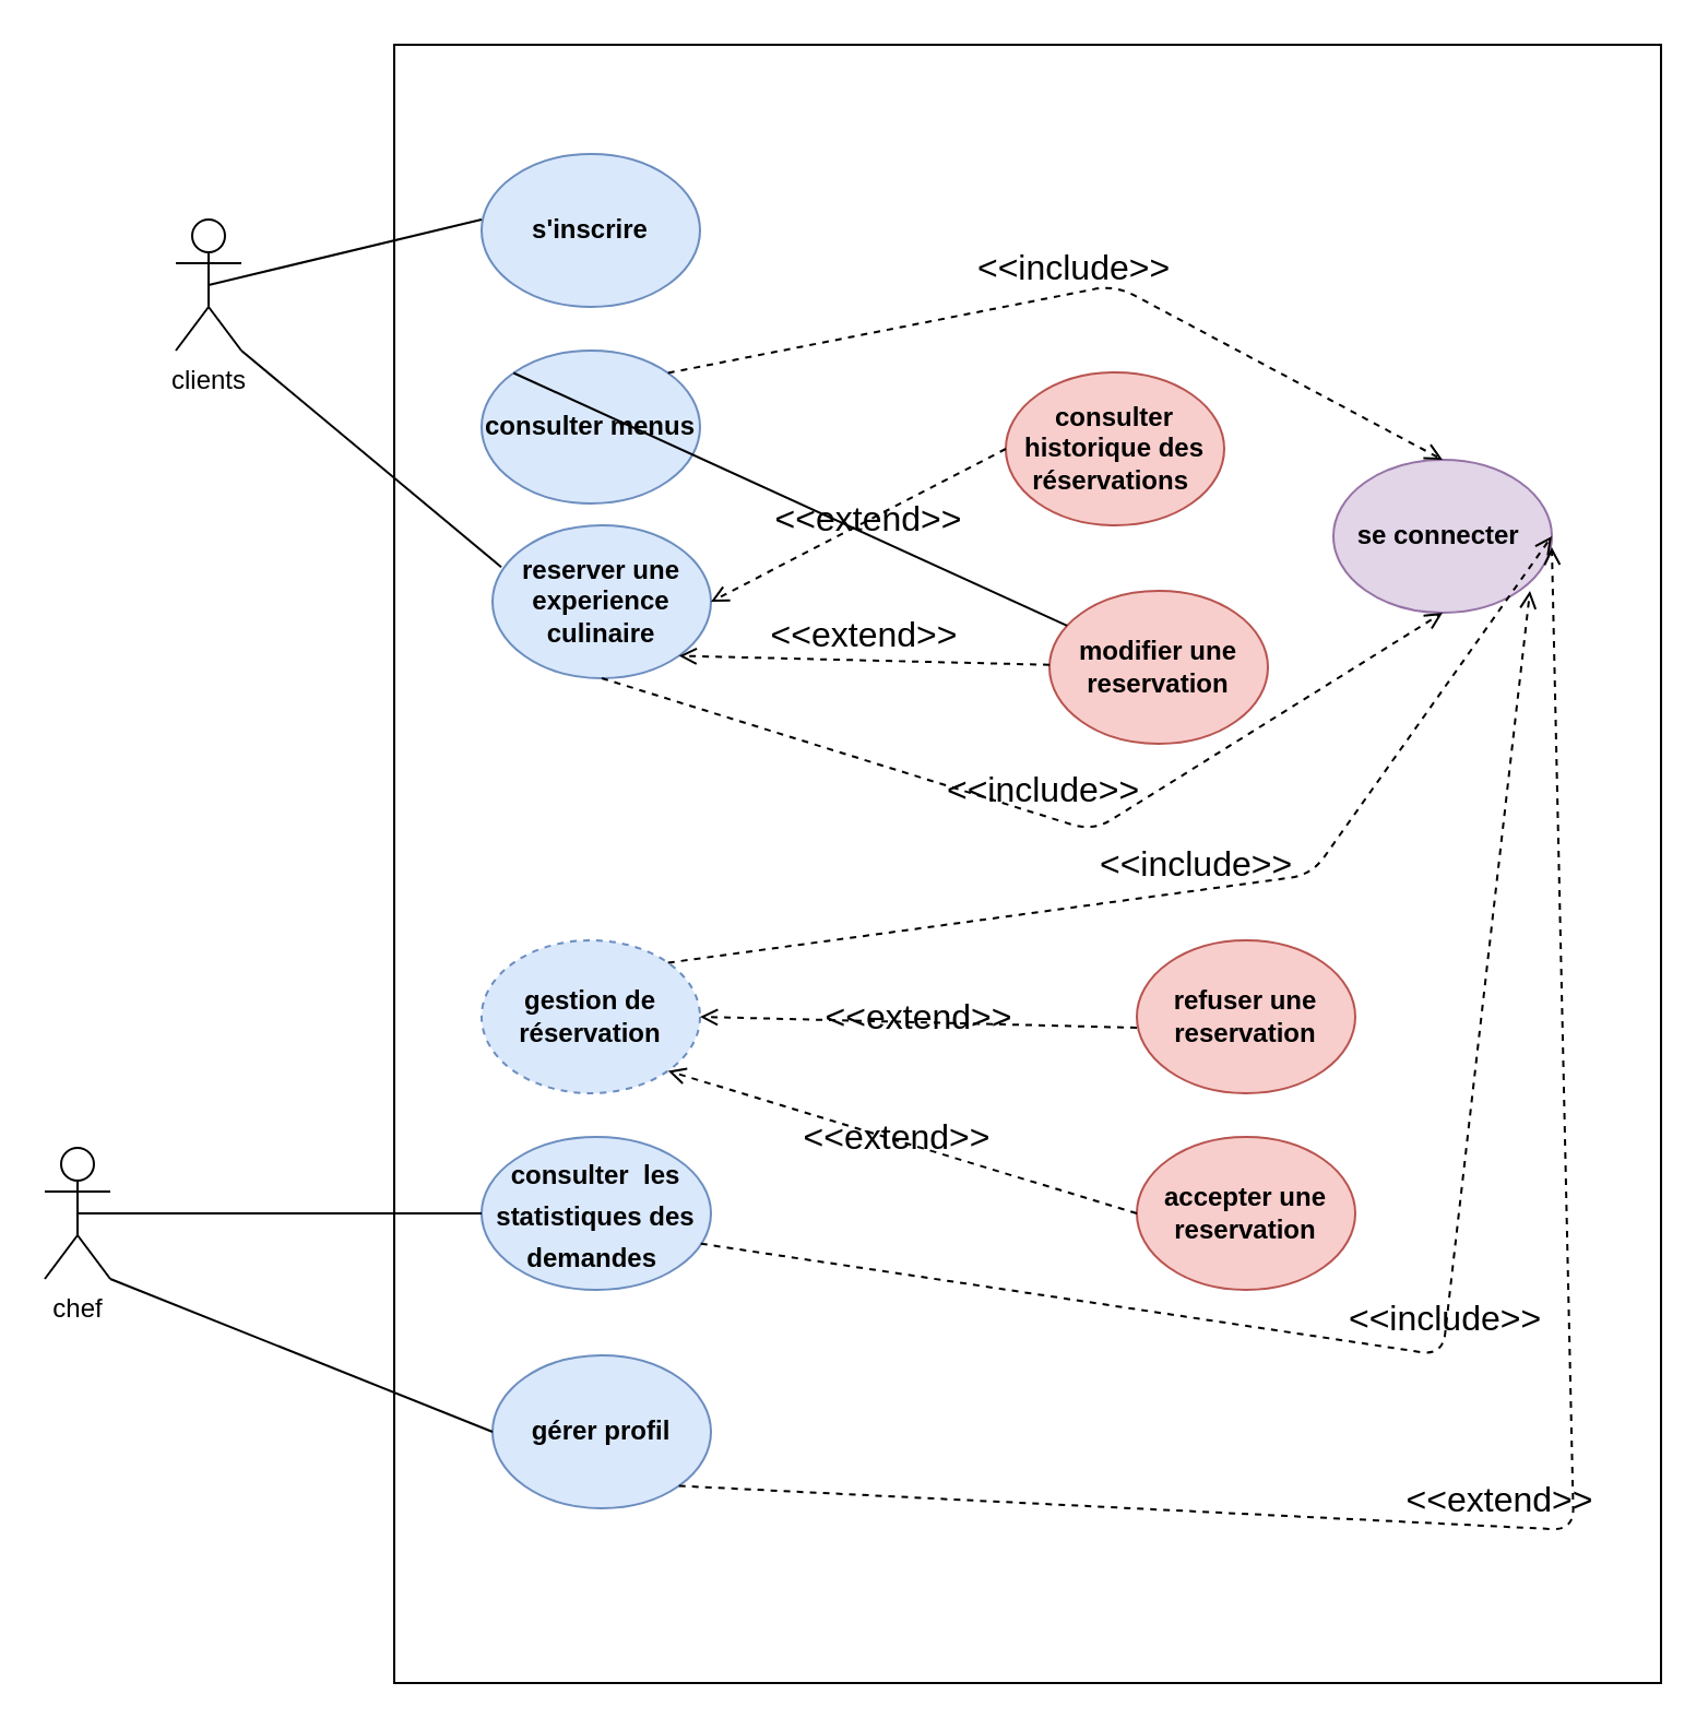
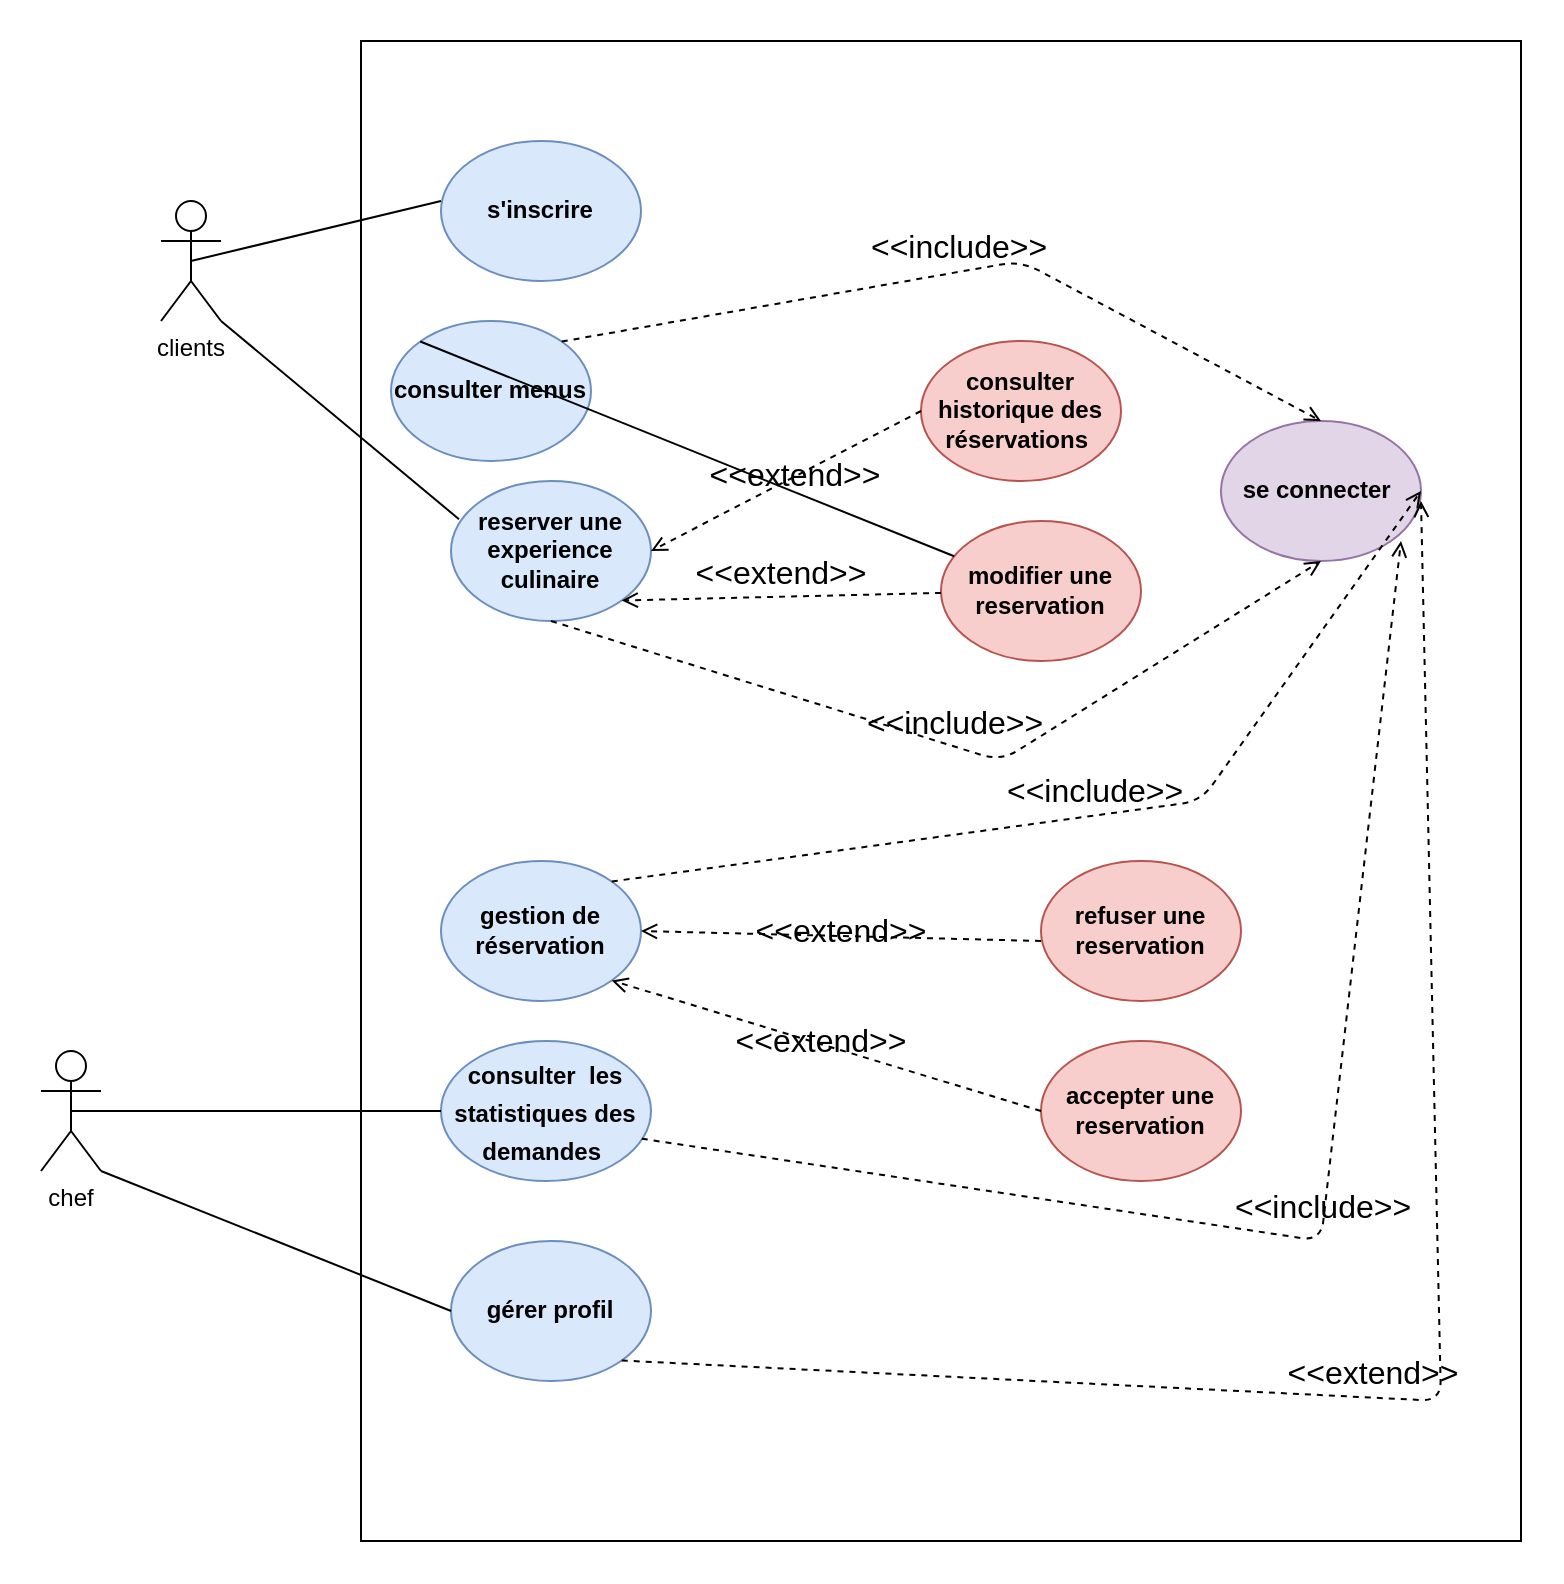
  <mxCell id="0" />
  <mxCell id="1" parent="0" />
  <mxCell id="2" value="" style="rounded=0;whiteSpace=wrap;html=1;" parent="1" vertex="1"><mxGeometry x="180" y="20" width="580" height="750" as="geometry" /></mxCell>
  <mxCell id="3" value="clients" style="shape=umlActor;verticalLabelPosition=bottom;verticalAlign=top;html=1;outlineConnect=0;" parent="1" vertex="1"><mxGeometry x="80" y="100" width="30" height="60" as="geometry" /></mxCell>
  <mxCell id="4" value="chef" style="shape=umlActor;verticalLabelPosition=bottom;verticalAlign=top;html=1;outlineConnect=0;" parent="1" vertex="1"><mxGeometry x="20" y="525" width="30" height="60" as="geometry" /></mxCell>
  <mxCell id="5" value="&lt;b&gt;s'inscrire&lt;/b&gt;" style="ellipse;whiteSpace=wrap;html=1;fillColor=#dae8fc;strokeColor=#6c8ebf;" parent="1" vertex="1"><mxGeometry x="220" y="70" width="100" height="70" as="geometry" /></mxCell>
- <mxCell id="6" value="&lt;b&gt;consulter menus&lt;/b&gt;" style="ellipse;whiteSpace=wrap;html=1;fillColor=#dae8fc;strokeColor=#6c8ebf;" parent="1" vertex="1"><mxGeometry x="220" y="160" width="100" height="70" as="geometry" /></mxCell>
+ <mxCell id="6" value="&lt;b&gt;consulter menus&lt;/b&gt;" style="ellipse;whiteSpace=wrap;html=1;fillColor=#dae8fc;strokeColor=#6c8ebf;" parent="1" vertex="1"><mxGeometry x="195" y="160" width="100" height="70" as="geometry" /></mxCell>
  <mxCell id="7" value="&lt;b&gt;consulter historique des réservations&amp;nbsp;&lt;/b&gt;" style="ellipse;whiteSpace=wrap;html=1;fillColor=#f8cecc;strokeColor=#b85450;" parent="1" vertex="1"><mxGeometry x="460" y="170" width="100" height="70" as="geometry" /></mxCell>
  <mxCell id="8" value="&lt;b&gt;se connecter&amp;nbsp;&lt;/b&gt;" style="ellipse;whiteSpace=wrap;html=1;fillColor=#e1d5e7;strokeColor=#9673a6;" parent="1" vertex="1"><mxGeometry x="610" y="210" width="100" height="70" as="geometry" /></mxCell>
  <mxCell id="9" value="&lt;b&gt;refuser une reservation&lt;/b&gt;" style="ellipse;whiteSpace=wrap;html=1;fillColor=#f8cecc;strokeColor=#b85450;" parent="1" vertex="1"><mxGeometry x="520" y="430" width="100" height="70" as="geometry" /></mxCell>
  <mxCell id="10" value="&lt;b&gt;gérer profil&lt;/b&gt;" style="ellipse;whiteSpace=wrap;html=1;fillColor=#dae8fc;strokeColor=#6c8ebf;" parent="1" vertex="1"><mxGeometry x="225" y="620" width="100" height="70" as="geometry" /></mxCell>
  <mxCell id="11" value="&lt;b&gt;accepter une reservation&lt;/b&gt;" style="ellipse;whiteSpace=wrap;html=1;fillColor=#f8cecc;strokeColor=#b85450;" parent="1" vertex="1"><mxGeometry x="520" y="520" width="100" height="70" as="geometry" /></mxCell>
  <mxCell id="12" value="&lt;b&gt;reserver une experience culinaire&lt;span style=&quot;color: rgba(0, 0, 0, 0); font-family: monospace; font-size: 0px; text-align: start;&quot;&gt;%3CmxGraphModel%3E%3Croot%3E%3CmxCell%20id%3D%220%22%2F%3E%3CmxCell%20id%3D%221%22%20parent%3D%220%22%2F%3E%3CmxCell%20id%3D%222%22%20value%3D%22%22%20style%3D%22ellipse%3BwhiteSpace%3Dwrap%3Bhtml%3D1%3B%22%20vertex%3D%221%22%20parent%3D%221%22%3E%3CmxGeometry%20x%3D%22230%22%20y%3D%2290%22%20width%3D%22100%22%20height%3D%2270%22%20as%3D%22geometry%22%2F%3E%3C%2FmxCell%3E%3C%2Froot%3E%3C%2FmxGraphModel%3E&lt;/span&gt;&lt;/b&gt;" style="ellipse;whiteSpace=wrap;html=1;fillColor=#dae8fc;strokeColor=#6c8ebf;" parent="1" vertex="1"><mxGeometry x="225" y="240" width="100" height="70" as="geometry" /></mxCell>
- <mxCell id="13" value="&lt;b&gt;modifier une reservation&lt;/b&gt;" style="ellipse;whiteSpace=wrap;html=1;fillColor=#f8cecc;strokeColor=#b85450;" parent="1" vertex="1"><mxGeometry x="480" y="270" width="100" height="70" as="geometry" /></mxCell>
- <mxCell id="14" value="&lt;b&gt;gestion de réservation&lt;/b&gt;" style="ellipse;whiteSpace=wrap;html=1;fillColor=#dae8fc;strokeColor=#6c8ebf;dashed=1;" parent="1" vertex="1"><mxGeometry x="220" y="430" width="100" height="70" as="geometry" /></mxCell>
+ <mxCell id="13" value="&lt;b&gt;modifier une reservation&lt;/b&gt;" style="ellipse;whiteSpace=wrap;html=1;fillColor=#f8cecc;strokeColor=#b85450;" parent="1" vertex="1"><mxGeometry x="470" y="260" width="100" height="70" as="geometry" /></mxCell>
+ <mxCell id="14" value="&lt;b&gt;gestion de réservation&lt;/b&gt;" style="ellipse;whiteSpace=wrap;html=1;fillColor=#dae8fc;strokeColor=#6c8ebf;" parent="1" vertex="1"><mxGeometry x="220" y="430" width="100" height="70" as="geometry" /></mxCell>
  <mxCell id="15" value="&amp;lt;&amp;lt;extend&amp;gt;&amp;gt;" style="html=1;verticalAlign=bottom;labelBackgroundColor=none;endArrow=open;endFill=0;dashed=1;fontSize=16;entryX=1;entryY=0.5;entryDx=0;entryDy=0;exitX=0;exitY=0.5;exitDx=0;exitDy=0;" parent="1" source="7" target="12" edge="1"><mxGeometry y="10" width="160" relative="1" as="geometry"><mxPoint x="660" y="180" as="sourcePoint" /><mxPoint x="550" y="300" as="targetPoint" /><mxPoint as="offset" /></mxGeometry></mxCell>
  <mxCell id="16" value="&lt;b style=&quot;border-color: var(--border-color); font-size: 12px;&quot;&gt;consulter&amp;nbsp; les statistiques des demandes&amp;nbsp;&lt;/b&gt;" style="ellipse;whiteSpace=wrap;html=1;fontSize=16;fillColor=#dae8fc;strokeColor=#6c8ebf;" parent="1" vertex="1"><mxGeometry x="220" y="520" width="105" height="70" as="geometry" /></mxCell>
  <mxCell id="17" value="" style="endArrow=none;html=1;fontSize=16;exitX=0.5;exitY=0.5;exitDx=0;exitDy=0;exitPerimeter=0;" parent="1" source="3" edge="1"><mxGeometry width="50" height="50" relative="1" as="geometry"><mxPoint x="110" y="140" as="sourcePoint" /><mxPoint x="220" y="100" as="targetPoint" /></mxGeometry></mxCell>
  <mxCell id="18" value="" style="endArrow=none;html=1;fontSize=16;exitX=0;exitY=0;exitDx=0;exitDy=0;" parent="1" source="6" target="13" edge="1"><mxGeometry width="50" height="50" relative="1" as="geometry"><mxPoint x="410" y="300" as="sourcePoint" /><mxPoint x="460" y="250" as="targetPoint" /></mxGeometry></mxCell>
  <mxCell id="19" value="" style="endArrow=none;html=1;fontSize=16;exitX=1;exitY=1;exitDx=0;exitDy=0;exitPerimeter=0;entryX=0.04;entryY=0.273;entryDx=0;entryDy=0;entryPerimeter=0;" parent="1" source="3" target="12" edge="1"><mxGeometry width="50" height="50" relative="1" as="geometry"><mxPoint x="410" y="410" as="sourcePoint" /><mxPoint x="230" y="250" as="targetPoint" /></mxGeometry></mxCell>
  <mxCell id="20" value="" style="endArrow=none;html=1;fontSize=16;exitX=0.5;exitY=0.5;exitDx=0;exitDy=0;exitPerimeter=0;" parent="1" source="4" target="16" edge="1"><mxGeometry width="50" height="50" relative="1" as="geometry"><mxPoint x="410" y="510" as="sourcePoint" /><mxPoint x="460" y="460" as="targetPoint" /></mxGeometry></mxCell>
  <mxCell id="21" value="" style="endArrow=none;html=1;fontSize=16;exitX=1;exitY=1;exitDx=0;exitDy=0;exitPerimeter=0;entryX=0;entryY=0.5;entryDx=0;entryDy=0;" parent="1" source="4" target="10" edge="1"><mxGeometry width="50" height="50" relative="1" as="geometry"><mxPoint x="410" y="510" as="sourcePoint" /><mxPoint x="460" y="460" as="targetPoint" /></mxGeometry></mxCell>
  <mxCell id="22" value="&amp;lt;&amp;lt;extend&amp;gt;&amp;gt;" style="html=1;verticalAlign=bottom;labelBackgroundColor=none;endArrow=open;endFill=0;dashed=1;fontSize=16;entryX=1;entryY=1;entryDx=0;entryDy=0;" parent="1" source="13" target="12" edge="1"><mxGeometry width="160" relative="1" as="geometry"><mxPoint x="390" y="410" as="sourcePoint" /><mxPoint x="550" y="410" as="targetPoint" /></mxGeometry></mxCell>
  <mxCell id="23" value="&amp;lt;&amp;lt;include&amp;gt;&amp;gt;" style="html=1;verticalAlign=bottom;labelBackgroundColor=none;endArrow=open;endFill=0;dashed=1;fontSize=16;exitX=1;exitY=0;exitDx=0;exitDy=0;entryX=0.5;entryY=0;entryDx=0;entryDy=0;" parent="1" source="6" target="8" edge="1"><mxGeometry width="160" relative="1" as="geometry"><mxPoint x="390" y="350" as="sourcePoint" /><mxPoint x="550" y="350" as="targetPoint" /><Array as="points"><mxPoint x="510" y="130" /></Array></mxGeometry></mxCell>
  <mxCell id="24" value="&amp;lt;&amp;lt;include&amp;gt;&amp;gt;" style="html=1;verticalAlign=bottom;labelBackgroundColor=none;endArrow=open;endFill=0;dashed=1;fontSize=16;exitX=0.5;exitY=1;exitDx=0;exitDy=0;entryX=0.5;entryY=1;entryDx=0;entryDy=0;" parent="1" source="12" target="8" edge="1"><mxGeometry width="160" relative="1" as="geometry"><mxPoint x="390" y="350" as="sourcePoint" /><mxPoint x="550" y="350" as="targetPoint" /><Array as="points"><mxPoint x="500" y="380" /></Array></mxGeometry></mxCell>
  <mxCell id="25" value="&amp;lt;&amp;lt;include&amp;gt;&amp;gt;" style="html=1;verticalAlign=bottom;labelBackgroundColor=none;endArrow=open;endFill=0;dashed=1;fontSize=16;exitX=1;exitY=0;exitDx=0;exitDy=0;entryX=1;entryY=0.5;entryDx=0;entryDy=0;" parent="1" source="14" target="8" edge="1"><mxGeometry width="160" relative="1" as="geometry"><mxPoint x="390" y="450" as="sourcePoint" /><mxPoint x="550" y="450" as="targetPoint" /><Array as="points"><mxPoint x="600" y="400" /></Array></mxGeometry></mxCell>
  <mxCell id="26" value="&amp;lt;&amp;lt;include&amp;gt;&amp;gt;" style="html=1;verticalAlign=bottom;labelBackgroundColor=none;endArrow=open;endFill=0;dashed=1;fontSize=16;exitX=0.956;exitY=0.698;exitDx=0;exitDy=0;exitPerimeter=0;" parent="1" source="16" edge="1"><mxGeometry width="160" relative="1" as="geometry"><mxPoint x="390" y="450" as="sourcePoint" /><mxPoint x="700" y="270" as="targetPoint" /><Array as="points"><mxPoint x="660" y="620" /></Array></mxGeometry></mxCell>
  <mxCell id="27" value="&amp;lt;&amp;lt;extend&amp;gt;&amp;gt;" style="html=1;verticalAlign=bottom;labelBackgroundColor=none;endArrow=open;endFill=0;dashed=1;fontSize=16;exitX=1;exitY=1;exitDx=0;exitDy=0;" parent="1" source="10" edge="1"><mxGeometry x="-0.125" width="160" relative="1" as="geometry"><mxPoint x="390" y="450" as="sourcePoint" /><mxPoint x="710" y="250" as="targetPoint" /><Array as="points"><mxPoint x="720" y="700" /></Array><mxPoint as="offset" /></mxGeometry></mxCell>
  <mxCell id="28" value="&amp;lt;&amp;lt;extend&amp;gt;&amp;gt;" style="html=1;verticalAlign=bottom;labelBackgroundColor=none;endArrow=open;endFill=0;dashed=1;fontSize=16;entryX=1;entryY=0.5;entryDx=0;entryDy=0;exitX=0;exitY=0.5;exitDx=0;exitDy=0;" parent="1" target="14" edge="1"><mxGeometry y="10" width="160" relative="1" as="geometry"><mxPoint x="520" y="470" as="sourcePoint" /><mxPoint x="385" y="540" as="targetPoint" /><mxPoint as="offset" /></mxGeometry></mxCell>
  <mxCell id="29" value="&amp;lt;&amp;lt;extend&amp;gt;&amp;gt;" style="html=1;verticalAlign=bottom;labelBackgroundColor=none;endArrow=open;endFill=0;dashed=1;fontSize=16;entryX=1;entryY=1;entryDx=0;entryDy=0;exitX=0;exitY=0.5;exitDx=0;exitDy=0;" parent="1" source="11" target="14" edge="1"><mxGeometry y="10" width="160" relative="1" as="geometry"><mxPoint x="480" y="225" as="sourcePoint" /><mxPoint x="345" y="295" as="targetPoint" /><mxPoint as="offset" /><Array as="points" /></mxGeometry></mxCell>
